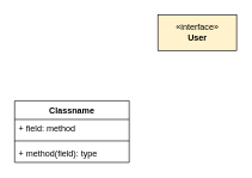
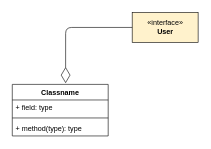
  <mxCell id="0" />
  <mxCell id="1" parent="0" />
  <mxCell id="2" value="«interface»&lt;br&gt;&lt;b&gt;User&lt;br&gt;&lt;/b&gt;" style="html=1;fillColor=#fff2cc;" vertex="1" parent="1"><mxGeometry x="220" y="20" width="110" height="50" as="geometry" /></mxCell>
  <mxCell id="3" value="Classname" style="swimlane;fontStyle=1;align=center;verticalAlign=top;childLayout=stackLayout;horizontal=1;startSize=26;horizontalStack=0;resizeParent=1;resizeParentMax=0;resizeLast=0;collapsible=1;marginBottom=0;" vertex="1" parent="1"><mxGeometry x="20" y="140" width="160" height="86" as="geometry" /></mxCell>
- <mxCell id="4" value="+ field: method" style="text;strokeColor=none;fillColor=none;align=left;verticalAlign=top;spacingLeft=4;spacingRight=4;overflow=hidden;rotatable=0;points=[[0,0.5],[1,0.5]];portConstraint=eastwest;" vertex="1" parent="3"><mxGeometry y="26" width="160" height="26" as="geometry" /></mxCell>
+ <mxCell id="4" value="+ field: type" style="text;strokeColor=none;fillColor=none;align=left;verticalAlign=top;spacingLeft=4;spacingRight=4;overflow=hidden;rotatable=0;points=[[0,0.5],[1,0.5]];portConstraint=eastwest;" vertex="1" parent="3"><mxGeometry y="26" width="160" height="26" as="geometry" /></mxCell>
  <mxCell id="5" value="" style="line;strokeWidth=1;fillColor=none;align=left;verticalAlign=middle;spacingTop=-1;spacingLeft=3;spacingRight=3;rotatable=0;labelPosition=right;points=[];portConstraint=eastwest;" vertex="1" parent="3"><mxGeometry y="52" width="160" height="8" as="geometry" /></mxCell>
- <mxCell id="6" value="+ method(field): type" style="text;strokeColor=none;fillColor=none;align=left;verticalAlign=top;spacingLeft=4;spacingRight=4;overflow=hidden;rotatable=0;points=[[0,0.5],[1,0.5]];portConstraint=eastwest;" vertex="1" parent="3"><mxGeometry y="60" width="160" height="26" as="geometry" /></mxCell>
+ <mxCell id="6" value="+ method(type): type" style="text;strokeColor=none;fillColor=none;align=left;verticalAlign=top;spacingLeft=4;spacingRight=4;overflow=hidden;rotatable=0;points=[[0,0.5],[1,0.5]];portConstraint=eastwest;" vertex="1" parent="3"><mxGeometry y="60" width="160" height="26" as="geometry" /></mxCell>
+ <mxCell id="7" value="" style="endArrow=diamondThin;endFill=0;endSize=24;html=1;entryX=0.556;entryY=-0.023;entryDx=0;entryDy=0;entryPerimeter=0;exitX=0;exitY=0.5;exitDx=0;exitDy=0;" edge="1" parent="1" source="2" target="3"><mxGeometry width="160" relative="1" as="geometry"><mxPoint x="210" y="40" as="sourcePoint" /><mxPoint x="130" y="-10" as="targetPoint" /><Array as="points"><mxPoint x="109" y="45" /></Array></mxGeometry></mxCell>
